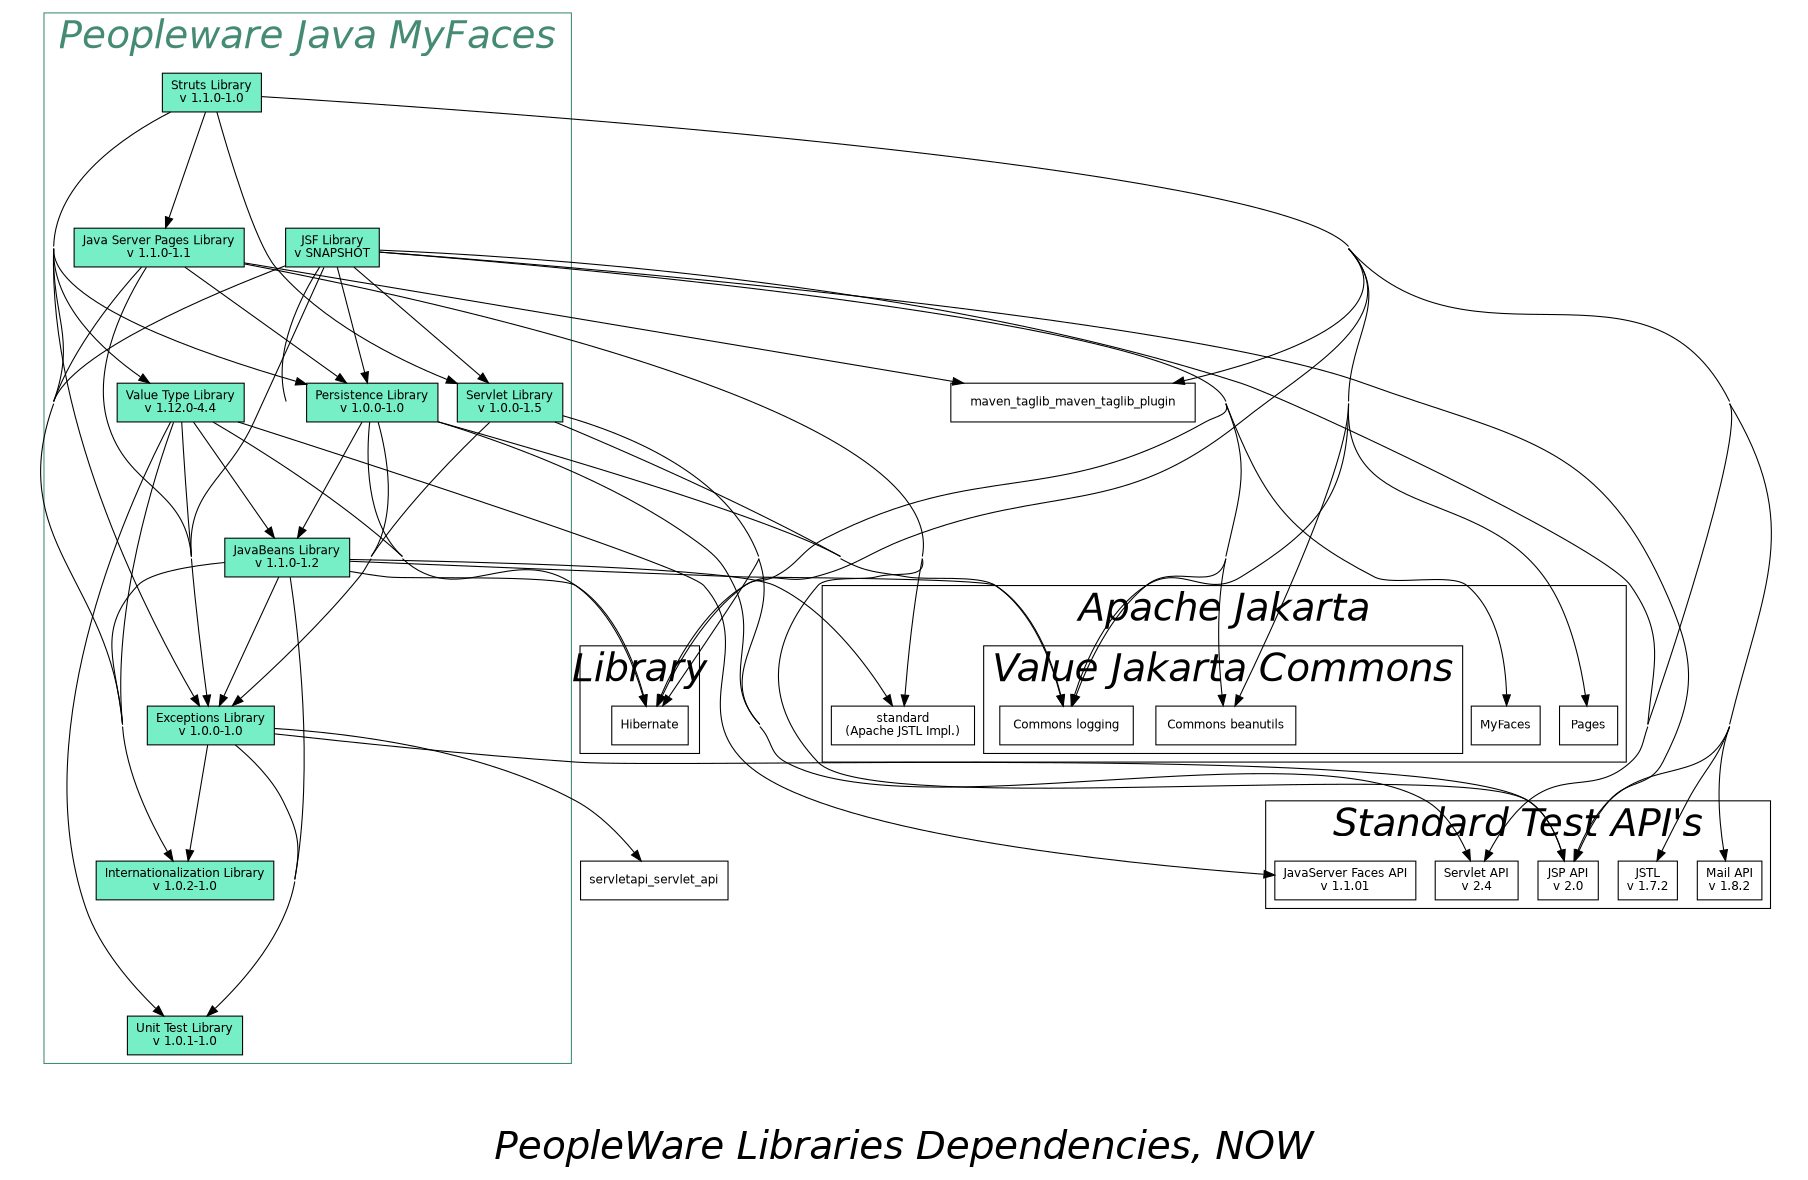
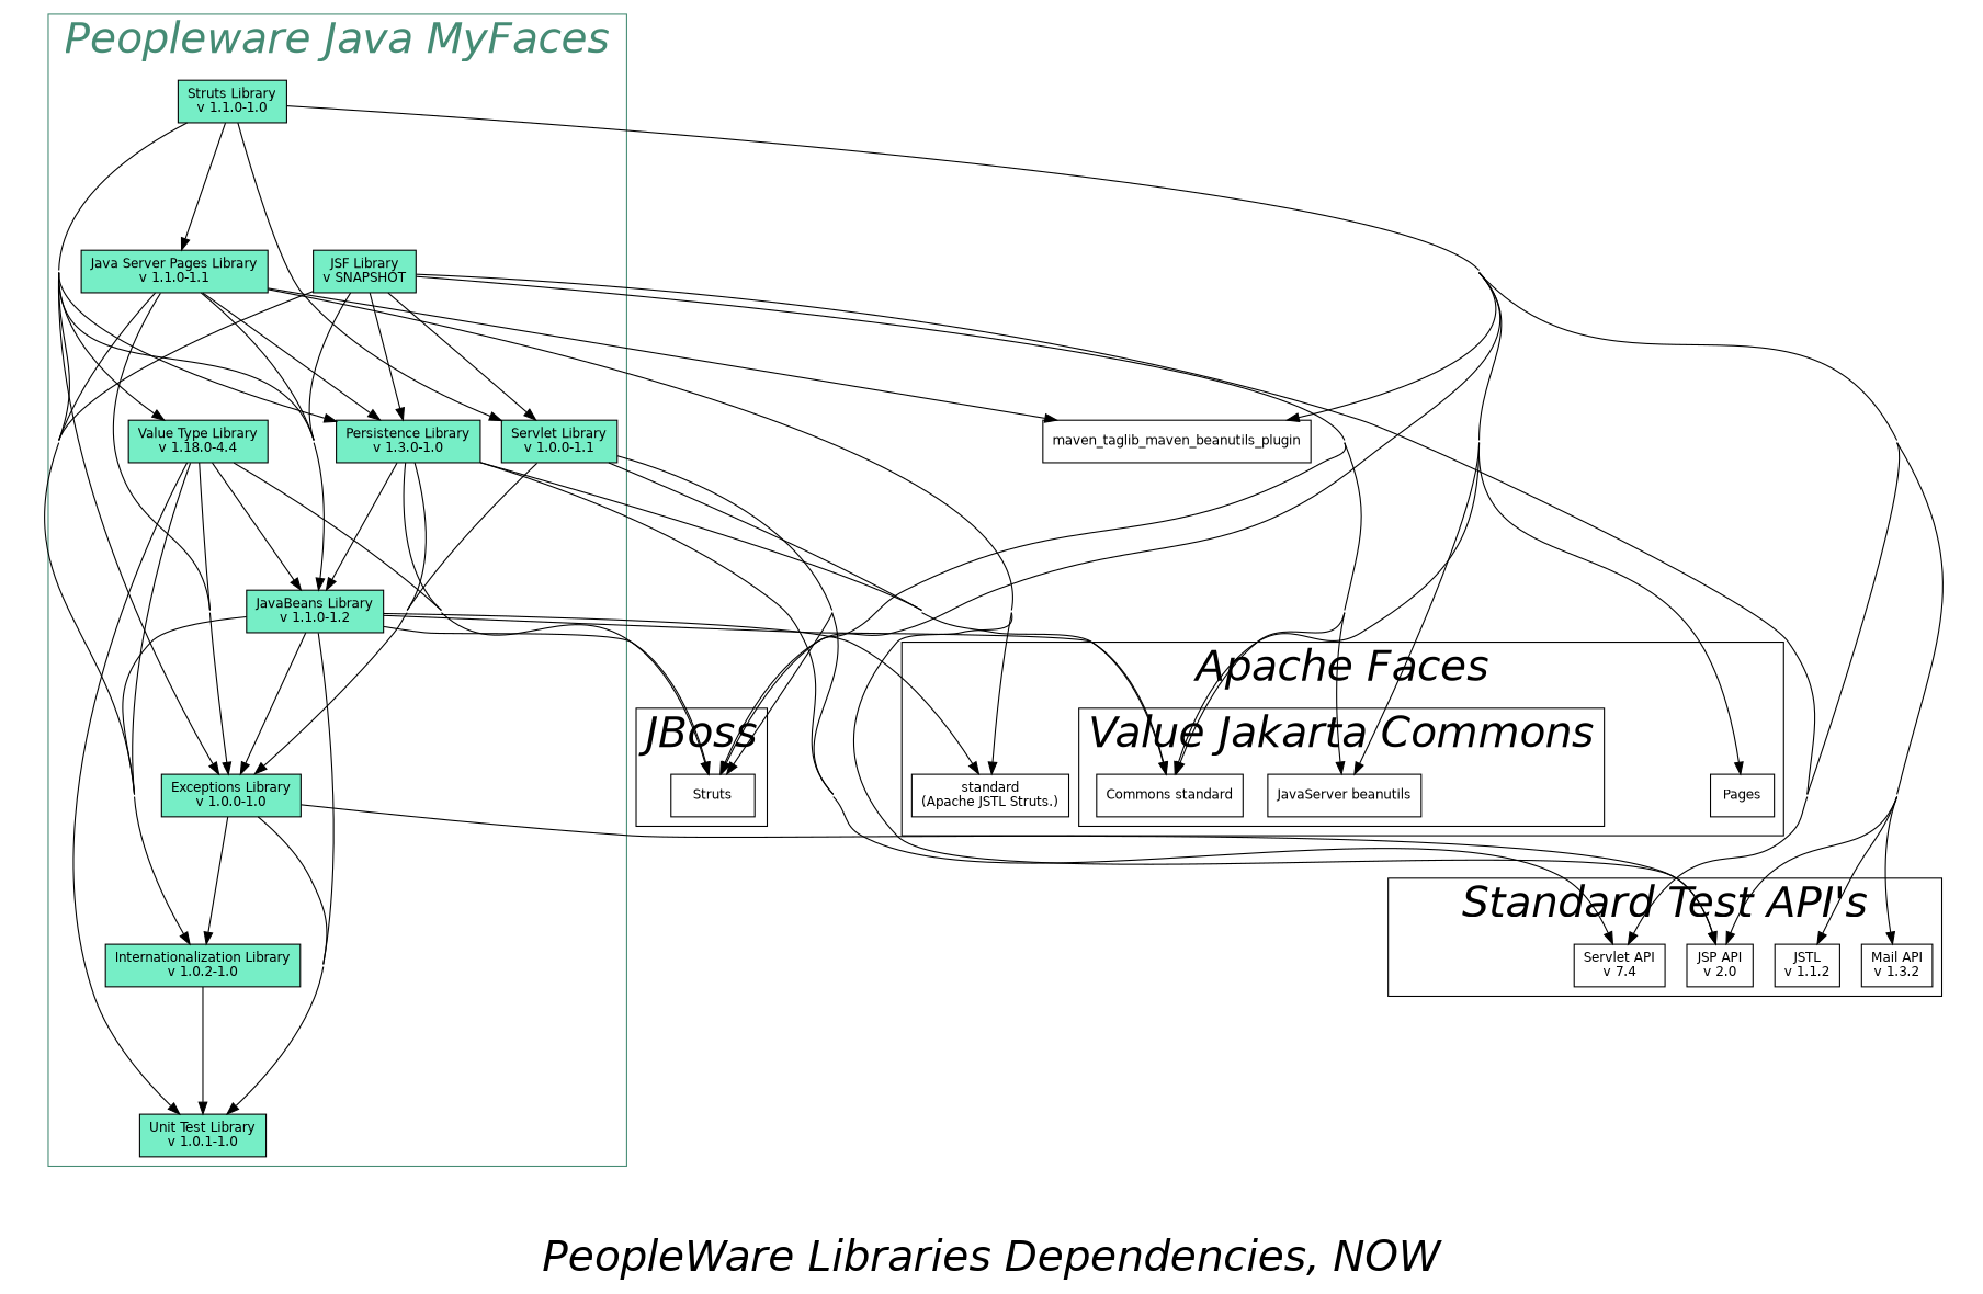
  digraph {
    concentrate=true
    fontname="Helvetica-Oblique"
    fontsize=36
    label="PeopleWare Libraries Dependencies, NOW"
    mclimit=10.0
    nslimit=10.0
    ranksep=1.50
    node [fillcolor=aquamarine2 fontname=Helvetica fontsize=11 shape=rectangle]
    edge [weight=1]
    n1 [height=0.50 label="Exceptions Library\nv 1.0.0-1.0" style=filled width=1.47]
    n2 [height=0.50 label="Internationalization Library\nv 1.0.2-1.0" style=filled width=2.00]
    n3 [height=0.50 label="Unit Test Library\nv 1.0.1-1.0" style=filled width=1.31]
-   n4 [height=0.50 label="Commons logging" width=1.44]
-   n5 [height=0.50 label="standard\n(Apache JSTL Impl.)" width=1.61]
-   n6 [height=0.50 label=Hibernate width=0.89]
+   n4 [height=0.50 label="Commons standard" width=1.44]
+   n5 [height=0.50 label="standard\n(Apache JSTL Struts.)" width=1.61]
+   n6 [height=0.50 label=Struts width=0.89]
    n7 [height=0.50 label="JSP API\nv 2.0" width=0.78]
-   servletapi_servlet_api [height=0.50 width=1.69]
    n9 [height=0.50 label="JavaBeans Library\nv 1.1.0-1.2" style=filled width=1.47]
-   n10 [height=0.50 label="Persistence Library\nv 1.0.0-1.0" style=filled width=1.53]
-   n11 [height=0.50 label="Servlet Library\nv 1.0.0-1.5" style=filled width=1.19]
-   n12 [height=0.50 label="Servlet API\nv 2.4" width=0.97]
-   n13 [height=0.50 label="Commons beanutils" width=1.56]
-   n14 [height=0.50 label=MyFaces width=0.83]
-   n15 [height=0.50 label="JSTL\nv 1.7.2" width=0.75]
-   maven_taglib_maven_taglib_plugin [height=0.50 width=2.61]
+   n10 [height=0.50 label="Persistence Library\nv 1.3.0-1.0" style=filled width=1.53]
+   n11 [height=0.50 label="Servlet Library\nv 1.0.0-1.1" style=filled width=1.19]
+   n12 [height=0.50 label="Servlet API\nv 7.4" width=0.97]
+   n13 [height=0.50 label="JavaServer beanutils" width=1.56]
+   n15 [height=0.50 label="JSTL\nv 1.1.2" width=0.75]
+   maven_taglib_maven_taglib_plugin [height=0.50 width=2.61 label=maven_taglib_maven_beanutils_plugin]
    n17 [height=0.50 label="Java Server Pages Library\nv 1.1.0-1.1" style=filled width=2.03]
-   n18 [height=0.50 label="Value Type Library\nv 1.12.0-4.4" style=filled width=1.47]
-   n19 [height=0.50 label="Mail API\nv 1.8.2" width=0.78]
+   n18 [height=0.50 label="Value Type Library\nv 1.18.0-4.4" style=filled width=1.47]
+   n19 [height=0.50 label="Mail API\nv 1.3.2" width=0.78]
    n20 [height=0.50 label=Pages width=0.75]
-   n21 [height=0.50 label="JavaServer Faces API\nv 1.1.01" width=1.72]
    n22 [height=0.50 label="JSF Library\nv SNAPSHOT" style=filled width=1.17]
    n23 [height=0.50 label="Struts Library\nv 1.1.0-1.0" style=filled width=1.11]
    subgraph sub_1 {
      n1
      n2
      n3
      n4
      n5
      n6
    }
    subgraph cluster_2 {
-     label="Apache Jakarta"
+     label="Apache Faces"
      n5
-     n14
      n20
      subgraph cluster_3 {
        label="Value Jakarta Commons"
        n4
        n13
      }
    }
    subgraph sub_4 {
      n2
      n3
      n7
-     servletapi_servlet_api
    }
    subgraph cluster_5 {
      label="Standard Test API's"
      n7
      n12
      n15
      n19
-     n21
    }
    subgraph sub_6 {
      n3
    }
    subgraph sub_7 {
      n1
      n2
      n4
      n6
      n7
      n9
      n10
      n11
      n12
      n13
-     n14
    }
    subgraph sub_8 {
      n1
      n2
      n5
      n7
      n9
      n10
      n12
      n15
      maven_taglib_maven_taglib_plugin
    }
    subgraph sub_9 {
      n1
      n4
      n6
      n9
    }
    subgraph sub_10 {
      n1
      n4
      n6
      n12
    }
    subgraph cluster_11 {
-     label=Library
+     label=JBoss
      n6
    }
    subgraph sub_12 {
      n1
      n2
      n4
      n6
      n7
      n9
      n10
      n11
      n12
      n13
      n15
      maven_taglib_maven_taglib_plugin
      n17
      n18
      n19
      n20
    }
    subgraph sub_13 {
    }
    subgraph sub_14 {
      n1
      n2
      n3
      n6
      n9
-     n21
    }
    subgraph cluster_15 {
      color=aquamarine4
      fontcolor=aquamarine4
      label="Peopleware Java MyFaces"
      ordering=out
      n1
      n2
      n3
      n9
      n10
      n11
      n17
      n18
      n22
      n23
    }
    n1 -> n2
    n1 -> n3
    n1 -> n7
-   n1 -> servletapi_servlet_api
+   n2 -> n3
    n9 -> n1
    n9 -> n2
    n9 -> n3
    n9 -> n4
    n9 -> n5
    n9 -> n6
    n10 -> n1
    n10 -> n4
    n10 -> n6
    n10 -> n9
    n10 -> n12
    n11 -> n1
    n11 -> n4
    n11 -> n6
    n11 -> n12
    n17 -> n1
    n17 -> n2
    n17 -> n5
    n17 -> n7
+   n17 -> n9
    n17 -> n10
    n17 -> maven_taglib_maven_taglib_plugin
    n18 -> n1
    n18 -> n2
    n18 -> n3
    n18 -> n6
    n18 -> n9
-   n18 -> n21
-   n22 -> n1
    n22 -> n2
    n22 -> n4
    n22 -> n6
-   n22 -> n7
    n22 -> n9
    n22 -> n10
    n22 -> n11
    n22 -> n12
    n22 -> n13
-   n22 -> n14
    n23 -> n1
    n23 -> n2
    n23 -> n4
    n23 -> n6
    n23 -> n7
+   n23 -> n9
    n23 -> n10
    n23 -> n11
    n23 -> n12
    n23 -> n13
    n23 -> n15
    n23 -> maven_taglib_maven_taglib_plugin
    n23 -> n17
    n23 -> n18
    n23 -> n19
    n23 -> n20
  }
